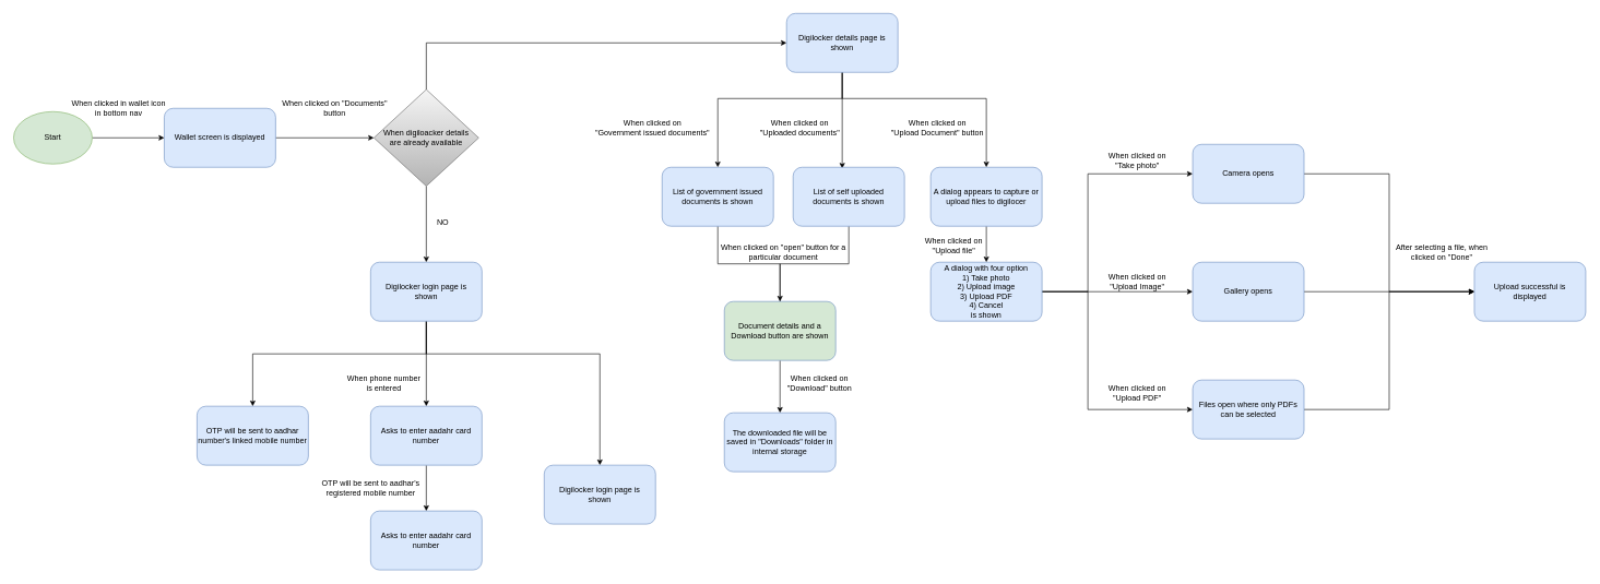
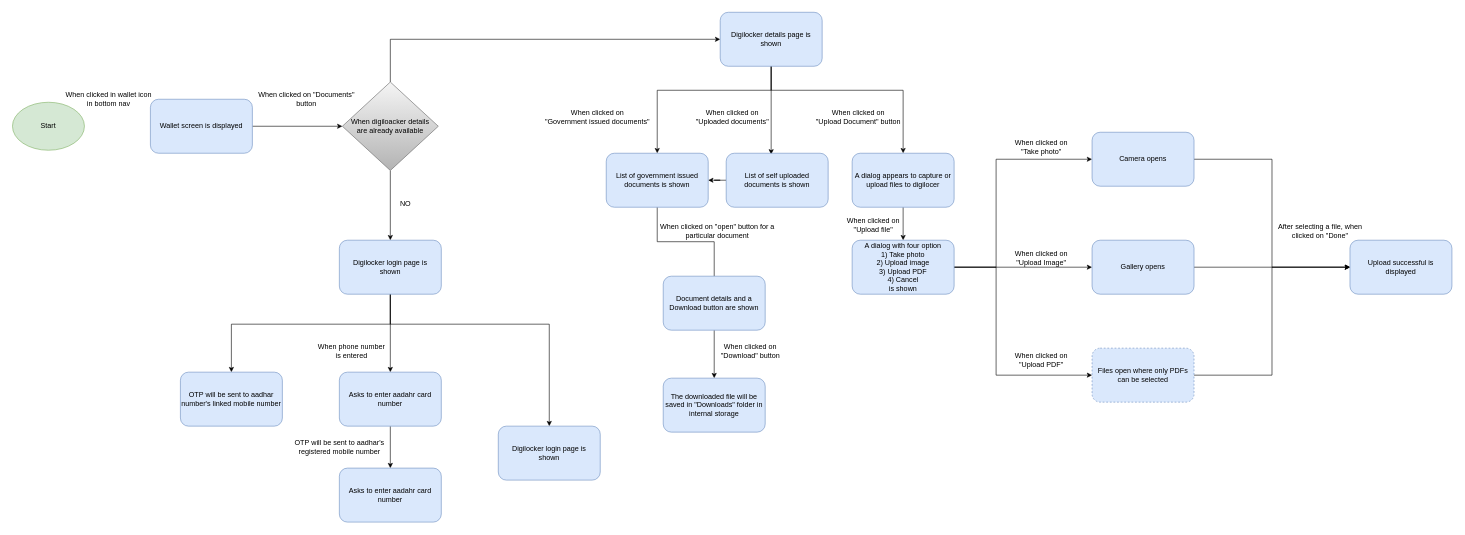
  <mxCell id="0" />
  <mxCell id="1" parent="0" />
- <mxCell id="2" style="edgeStyle=orthogonalEdgeStyle;rounded=0;orthogonalLoop=1;jettySize=auto;html=1;" edge="1" parent="1" source="3" target="5"><mxGeometry relative="1" as="geometry" /></mxCell>
  <mxCell id="3" value="Start" style="ellipse;whiteSpace=wrap;html=1;fillColor=#d5e8d4;strokeColor=#82b366;" vertex="1" parent="1"><mxGeometry x="20" y="170" width="120" height="80" as="geometry" /></mxCell>
  <mxCell id="4" style="edgeStyle=orthogonalEdgeStyle;rounded=0;orthogonalLoop=1;jettySize=auto;html=1;exitX=1;exitY=0.5;exitDx=0;exitDy=0;entryX=0;entryY=0.5;entryDx=0;entryDy=0;" edge="1" parent="1" source="5" target="9"><mxGeometry relative="1" as="geometry" /></mxCell>
  <mxCell id="5" value="Wallet screen is displayed" style="rounded=1;whiteSpace=wrap;html=1;fillColor=#dae8fc;strokeColor=#6c8ebf;" vertex="1" parent="1"><mxGeometry x="250" y="165" width="170" height="90" as="geometry" /></mxCell>
  <mxCell id="6" value="&lt;div&gt;When clicked in wallet icon &lt;br&gt;&lt;/div&gt;&lt;div&gt;in bottom nav&lt;/div&gt;" style="text;html=1;align=center;verticalAlign=middle;resizable=0;points=[];autosize=1;" vertex="1" parent="1"><mxGeometry x="100" y="150" width="160" height="30" as="geometry" /></mxCell>
  <mxCell id="7" style="edgeStyle=orthogonalEdgeStyle;rounded=0;orthogonalLoop=1;jettySize=auto;html=1;exitX=0.5;exitY=0;exitDx=0;exitDy=0;entryX=0;entryY=0.5;entryDx=0;entryDy=0;" edge="1" parent="1" source="9" target="13"><mxGeometry relative="1" as="geometry" /></mxCell>
  <mxCell id="8" style="edgeStyle=orthogonalEdgeStyle;rounded=0;orthogonalLoop=1;jettySize=auto;html=1;exitX=0.5;exitY=1;exitDx=0;exitDy=0;entryX=0.5;entryY=0;entryDx=0;entryDy=0;" edge="1" parent="1" source="9" target="18"><mxGeometry relative="1" as="geometry" /></mxCell>
  <mxCell id="9" value="&lt;div&gt;When digiloacker details&lt;/div&gt;&lt;div&gt; are already available&lt;/div&gt;" style="rhombus;whiteSpace=wrap;html=1;gradientColor=#b3b3b3;fillColor=#f5f5f5;strokeColor=#666666;" vertex="1" parent="1"><mxGeometry x="570" y="136.25" width="160" height="147.5" as="geometry" /></mxCell>
  <mxCell id="10" style="edgeStyle=orthogonalEdgeStyle;rounded=0;orthogonalLoop=1;jettySize=auto;html=1;entryX=0.5;entryY=0;entryDx=0;entryDy=0;" edge="1" parent="1" source="13" target="23"><mxGeometry relative="1" as="geometry"><Array as="points"><mxPoint x="1285" y="150" /><mxPoint x="1095" y="150" /></Array></mxGeometry></mxCell>
  <mxCell id="11" style="edgeStyle=orthogonalEdgeStyle;rounded=0;orthogonalLoop=1;jettySize=auto;html=1;entryX=0.441;entryY=0.022;entryDx=0;entryDy=0;entryPerimeter=0;" edge="1" parent="1" source="13" target="25"><mxGeometry relative="1" as="geometry" /></mxCell>
  <mxCell id="12" style="edgeStyle=orthogonalEdgeStyle;rounded=0;orthogonalLoop=1;jettySize=auto;html=1;" edge="1" parent="1" source="13" target="21"><mxGeometry relative="1" as="geometry"><Array as="points"><mxPoint x="1285" y="150" /><mxPoint x="1505" y="150" /></Array></mxGeometry></mxCell>
  <mxCell id="13" value="Digilocker details page is shown" style="rounded=1;whiteSpace=wrap;html=1;fillColor=#dae8fc;strokeColor=#6c8ebf;" vertex="1" parent="1"><mxGeometry x="1200" y="20" width="170" height="90" as="geometry" /></mxCell>
  <mxCell id="14" value="&lt;div&gt;When clicked on &quot;Documents&quot; &lt;br&gt;&lt;/div&gt;&lt;div&gt;button&lt;/div&gt;" style="text;html=1;align=center;verticalAlign=middle;resizable=0;points=[];autosize=1;" vertex="1" parent="1"><mxGeometry x="420" y="150" width="180" height="30" as="geometry" /></mxCell>
  <mxCell id="15" style="edgeStyle=orthogonalEdgeStyle;rounded=0;orthogonalLoop=1;jettySize=auto;html=1;exitX=0.5;exitY=1;exitDx=0;exitDy=0;" edge="1" parent="1" source="18" target="52"><mxGeometry relative="1" as="geometry" /></mxCell>
  <mxCell id="16" style="edgeStyle=orthogonalEdgeStyle;rounded=0;orthogonalLoop=1;jettySize=auto;html=1;exitX=0.5;exitY=1;exitDx=0;exitDy=0;entryX=0.5;entryY=0;entryDx=0;entryDy=0;" edge="1" parent="1" source="18" target="50"><mxGeometry relative="1" as="geometry"><Array as="points"><mxPoint x="650" y="540" /><mxPoint x="385" y="540" /></Array></mxGeometry></mxCell>
  <mxCell id="17" style="edgeStyle=orthogonalEdgeStyle;rounded=0;orthogonalLoop=1;jettySize=auto;html=1;entryX=0.5;entryY=0;entryDx=0;entryDy=0;" edge="1" parent="1" source="18" target="53"><mxGeometry relative="1" as="geometry"><Array as="points"><mxPoint x="650" y="540" /><mxPoint x="915" y="540" /></Array></mxGeometry></mxCell>
  <mxCell id="18" value="&lt;div&gt;Digilocker login page is &lt;br&gt;&lt;/div&gt;&lt;div&gt;shown&lt;/div&gt;" style="rounded=1;whiteSpace=wrap;html=1;fillColor=#dae8fc;strokeColor=#6c8ebf;" vertex="1" parent="1"><mxGeometry x="565" y="400" width="170" height="90" as="geometry" /></mxCell>
  <mxCell id="19" value="&lt;div&gt;NO&lt;/div&gt;" style="text;html=1;align=center;verticalAlign=middle;resizable=0;points=[];autosize=1;" vertex="1" parent="1"><mxGeometry x="660" y="330" width="30" height="20" as="geometry" /></mxCell>
  <mxCell id="20" style="edgeStyle=orthogonalEdgeStyle;rounded=0;orthogonalLoop=1;jettySize=auto;html=1;exitX=0.5;exitY=1;exitDx=0;exitDy=0;" edge="1" parent="1" source="21" target="37"><mxGeometry relative="1" as="geometry" /></mxCell>
  <mxCell id="21" value="A dialog appears to capture or upload files to digilocer" style="rounded=1;whiteSpace=wrap;html=1;fillColor=#dae8fc;strokeColor=#6c8ebf;" vertex="1" parent="1"><mxGeometry x="1420" y="255" width="170" height="90" as="geometry" /></mxCell>
  <mxCell id="22" style="edgeStyle=orthogonalEdgeStyle;rounded=0;orthogonalLoop=1;jettySize=auto;html=1;entryX=0.5;entryY=0;entryDx=0;entryDy=0;endArrow=none;" edge="1" parent="1" source="23" target="30"><mxGeometry relative="1" as="geometry" /></mxCell>
  <mxCell id="23" value="List of government issued documents is shown" style="rounded=1;whiteSpace=wrap;html=1;fillColor=#dae8fc;strokeColor=#6c8ebf;" vertex="1" parent="1"><mxGeometry x="1010" y="255" width="170" height="90" as="geometry" /></mxCell>
- <mxCell id="24" style="edgeStyle=orthogonalEdgeStyle;rounded=0;orthogonalLoop=1;jettySize=auto;html=1;entryX=0.5;entryY=0;entryDx=0;entryDy=0;" edge="1" parent="1" source="25" target="30"><mxGeometry relative="1" as="geometry" /></mxCell>
+ <mxCell id="24" style="edgeStyle=orthogonalEdgeStyle;rounded=0;orthogonalLoop=1;jettySize=auto;html=1;" edge="1" parent="1" source="25" target="23"><mxGeometry relative="1" as="geometry" /></mxCell>
  <mxCell id="25" value="List of self uploaded documents is shown" style="rounded=1;whiteSpace=wrap;html=1;fillColor=#dae8fc;strokeColor=#6c8ebf;" vertex="1" parent="1"><mxGeometry x="1210" y="255" width="170" height="90" as="geometry" /></mxCell>
  <mxCell id="26" value="&lt;div&gt;When clicked on&lt;/div&gt;&lt;div&gt; &quot;Government issued documents&quot;&lt;/div&gt;" style="text;html=1;align=center;verticalAlign=middle;resizable=0;points=[];autosize=1;" vertex="1" parent="1"><mxGeometry x="900" y="180" width="190" height="30" as="geometry" /></mxCell>
  <mxCell id="27" value="&lt;div&gt;When clicked on &lt;br&gt;&lt;/div&gt;&lt;div&gt;&quot;Uploaded documents&quot;&lt;br&gt;&lt;/div&gt;" style="text;html=1;align=center;verticalAlign=middle;resizable=0;points=[];autosize=1;" vertex="1" parent="1"><mxGeometry x="1150" y="180" width="140" height="30" as="geometry" /></mxCell>
  <mxCell id="28" value="&lt;div&gt;When clicked on&lt;/div&gt;&lt;div&gt;&quot;Upload Document&quot; button&lt;br&gt;&lt;/div&gt;" style="text;html=1;align=center;verticalAlign=middle;resizable=0;points=[];autosize=1;" vertex="1" parent="1"><mxGeometry x="1350" y="180" width="160" height="30" as="geometry" /></mxCell>
  <mxCell id="29" style="edgeStyle=orthogonalEdgeStyle;rounded=0;orthogonalLoop=1;jettySize=auto;html=1;entryX=0.5;entryY=0;entryDx=0;entryDy=0;" edge="1" parent="1" source="30" target="32"><mxGeometry relative="1" as="geometry" /></mxCell>
- <mxCell id="30" value="Document details and a Download button are shown" style="rounded=1;whiteSpace=wrap;html=1;fillColor=#d5e8d4;strokeColor=#6c8ebf;" vertex="1" parent="1"><mxGeometry x="1105" y="460" width="170" height="90" as="geometry" /></mxCell>
+ <mxCell id="30" value="Document details and a Download button are shown" style="rounded=1;whiteSpace=wrap;html=1;fillColor=#dae8fc;strokeColor=#6c8ebf;" vertex="1" parent="1"><mxGeometry x="1105" y="460" width="170" height="90" as="geometry" /></mxCell>
  <mxCell id="31" value="&lt;div&gt;When clicked on &quot;open&quot; button for a &lt;br&gt;&lt;/div&gt;&lt;div&gt;particular document&lt;/div&gt;" style="text;html=1;align=center;verticalAlign=middle;resizable=0;points=[];autosize=1;" vertex="1" parent="1"><mxGeometry x="1090" y="370" width="210" height="30" as="geometry" /></mxCell>
  <mxCell id="32" value="The downloaded file will be saved in &quot;Downloads&quot; folder in internal storage" style="rounded=1;whiteSpace=wrap;html=1;fillColor=#dae8fc;strokeColor=#6c8ebf;" vertex="1" parent="1"><mxGeometry x="1105" y="630" width="170" height="90" as="geometry" /></mxCell>
  <mxCell id="33" value="&lt;div&gt;When clicked on &lt;br&gt;&lt;/div&gt;&lt;div&gt;&quot;Download&quot; button&lt;/div&gt;" style="text;html=1;align=center;verticalAlign=middle;resizable=0;points=[];autosize=1;" vertex="1" parent="1"><mxGeometry x="1190" y="570" width="120" height="30" as="geometry" /></mxCell>
  <mxCell id="34" style="edgeStyle=orthogonalEdgeStyle;rounded=0;orthogonalLoop=1;jettySize=auto;html=1;entryX=0;entryY=0.5;entryDx=0;entryDy=0;" edge="1" parent="1" source="37" target="44"><mxGeometry relative="1" as="geometry"><Array as="points"><mxPoint x="1660" y="445" /><mxPoint x="1660" y="625" /></Array></mxGeometry></mxCell>
  <mxCell id="35" style="edgeStyle=orthogonalEdgeStyle;rounded=0;orthogonalLoop=1;jettySize=auto;html=1;" edge="1" parent="1" source="37" target="42"><mxGeometry relative="1" as="geometry" /></mxCell>
  <mxCell id="36" style="edgeStyle=orthogonalEdgeStyle;rounded=0;orthogonalLoop=1;jettySize=auto;html=1;entryX=0;entryY=0.5;entryDx=0;entryDy=0;" edge="1" parent="1" source="37" target="40"><mxGeometry relative="1" as="geometry"><Array as="points"><mxPoint x="1660" y="445" /><mxPoint x="1660" y="265" /></Array></mxGeometry></mxCell>
  <mxCell id="37" value="&lt;div&gt;A dialog with four option&lt;/div&gt;&lt;div&gt;1) Take photo&lt;/div&gt;&lt;div&gt;2) Upload image&lt;/div&gt;&lt;div&gt;3) Upload PDF&lt;/div&gt;&lt;div&gt;4) Cancel&lt;/div&gt;&lt;div&gt;is shown&lt;br&gt;&lt;/div&gt;" style="rounded=1;whiteSpace=wrap;html=1;fillColor=#dae8fc;strokeColor=#6c8ebf;" vertex="1" parent="1"><mxGeometry x="1420" y="400" width="170" height="90" as="geometry" /></mxCell>
  <mxCell id="38" value="&lt;div&gt;When clicked on &lt;br&gt;&lt;/div&gt;&lt;div&gt;&quot;Upload file&quot;&lt;/div&gt;" style="text;html=1;align=center;verticalAlign=middle;resizable=0;points=[];autosize=1;" vertex="1" parent="1"><mxGeometry x="1400" y="360" width="110" height="30" as="geometry" /></mxCell>
  <mxCell id="39" style="edgeStyle=orthogonalEdgeStyle;rounded=0;orthogonalLoop=1;jettySize=auto;html=1;entryX=0;entryY=0.5;entryDx=0;entryDy=0;" edge="1" parent="1" source="40" target="48"><mxGeometry relative="1" as="geometry" /></mxCell>
  <mxCell id="40" value="Camera opens" style="rounded=1;whiteSpace=wrap;html=1;fillColor=#dae8fc;strokeColor=#6c8ebf;" vertex="1" parent="1"><mxGeometry x="1820" y="220" width="170" height="90" as="geometry" /></mxCell>
  <mxCell id="41" style="edgeStyle=orthogonalEdgeStyle;rounded=0;orthogonalLoop=1;jettySize=auto;html=1;" edge="1" parent="1" source="42" target="48"><mxGeometry relative="1" as="geometry" /></mxCell>
  <mxCell id="42" value="Gallery opens" style="rounded=1;whiteSpace=wrap;html=1;fillColor=#dae8fc;strokeColor=#6c8ebf;" vertex="1" parent="1"><mxGeometry x="1820" y="400" width="170" height="90" as="geometry" /></mxCell>
  <mxCell id="43" style="edgeStyle=orthogonalEdgeStyle;rounded=0;orthogonalLoop=1;jettySize=auto;html=1;entryX=0;entryY=0.5;entryDx=0;entryDy=0;" edge="1" parent="1" source="44" target="48"><mxGeometry relative="1" as="geometry" /></mxCell>
- <mxCell id="44" value="Files open where only PDFs can be selected" style="rounded=1;whiteSpace=wrap;html=1;fillColor=#dae8fc;strokeColor=#6c8ebf;" vertex="1" parent="1"><mxGeometry x="1820" y="580" width="170" height="90" as="geometry" /></mxCell>
+ <mxCell id="44" value="Files open where only PDFs can be selected" style="rounded=1;whiteSpace=wrap;html=1;fillColor=#dae8fc;strokeColor=#6c8ebf;dashed=1;" vertex="1" parent="1"><mxGeometry x="1820" y="580" width="170" height="90" as="geometry" /></mxCell>
  <mxCell id="45" value="&lt;div&gt;When clicked on &lt;br&gt;&lt;/div&gt;&lt;div&gt;&quot;Take photo&quot;&lt;/div&gt;" style="text;html=1;align=center;verticalAlign=middle;resizable=0;points=[];autosize=1;" vertex="1" parent="1"><mxGeometry x="1680" y="230" width="110" height="30" as="geometry" /></mxCell>
  <mxCell id="46" value="&lt;div&gt;When clicked on &lt;br&gt;&lt;/div&gt;&lt;div&gt;&quot;Upload Image&quot;&lt;/div&gt;" style="text;html=1;align=center;verticalAlign=middle;resizable=0;points=[];autosize=1;" vertex="1" parent="1"><mxGeometry x="1680" y="415" width="110" height="30" as="geometry" /></mxCell>
  <mxCell id="47" value="&lt;div&gt;When clicked on &lt;br&gt;&lt;/div&gt;&lt;div&gt;&quot;Upload PDF&quot;&lt;/div&gt;" style="text;html=1;align=center;verticalAlign=middle;resizable=0;points=[];autosize=1;" vertex="1" parent="1"><mxGeometry x="1680" y="585" width="110" height="30" as="geometry" /></mxCell>
  <mxCell id="48" value="&lt;div&gt;Upload successful is &lt;br&gt;&lt;/div&gt;&lt;div&gt;displayed&lt;/div&gt;" style="rounded=1;whiteSpace=wrap;html=1;fillColor=#dae8fc;strokeColor=#6c8ebf;" vertex="1" parent="1"><mxGeometry x="2250" y="400" width="170" height="90" as="geometry" /></mxCell>
  <mxCell id="49" value="&lt;div&gt;After selecting a file, when &lt;br&gt;&lt;/div&gt;&lt;div&gt;clicked on &quot;Done&quot;&lt;/div&gt;" style="text;html=1;align=center;verticalAlign=middle;resizable=0;points=[];autosize=1;" vertex="1" parent="1"><mxGeometry x="2120" y="370" width="160" height="30" as="geometry" /></mxCell>
  <mxCell id="50" value="OTP will be sent to aadhar number's linked mobile number" style="rounded=1;whiteSpace=wrap;html=1;fillColor=#dae8fc;strokeColor=#6c8ebf;" vertex="1" parent="1"><mxGeometry x="300" y="620" width="170" height="90" as="geometry" /></mxCell>
  <mxCell id="51" style="edgeStyle=orthogonalEdgeStyle;rounded=0;orthogonalLoop=1;jettySize=auto;html=1;entryX=0.5;entryY=0;entryDx=0;entryDy=0;" edge="1" parent="1" source="52" target="55"><mxGeometry relative="1" as="geometry" /></mxCell>
  <mxCell id="52" value="Asks to enter aadahr card number" style="rounded=1;whiteSpace=wrap;html=1;fillColor=#dae8fc;strokeColor=#6c8ebf;" vertex="1" parent="1"><mxGeometry x="565" y="620" width="170" height="90" as="geometry" /></mxCell>
  <mxCell id="53" value="&lt;div&gt;Digilocker login page is &lt;br&gt;&lt;/div&gt;&lt;div&gt;shown&lt;/div&gt;" style="rounded=1;whiteSpace=wrap;html=1;fillColor=#dae8fc;strokeColor=#6c8ebf;" vertex="1" parent="1"><mxGeometry x="830" y="710" width="170" height="90" as="geometry" /></mxCell>
  <mxCell id="54" value="&lt;div&gt;When phone number &lt;br&gt;&lt;/div&gt;&lt;div&gt;is entered&lt;/div&gt;" style="text;html=1;align=center;verticalAlign=middle;resizable=0;points=[];autosize=1;" vertex="1" parent="1"><mxGeometry x="520" y="570" width="130" height="30" as="geometry" /></mxCell>
  <mxCell id="55" value="Asks to enter aadahr card number" style="rounded=1;whiteSpace=wrap;html=1;fillColor=#dae8fc;strokeColor=#6c8ebf;" vertex="1" parent="1"><mxGeometry x="565" y="780" width="170" height="90" as="geometry" /></mxCell>
  <mxCell id="56" value="&lt;div&gt;OTP will be sent to aadhar's &lt;br&gt;&lt;/div&gt;&lt;div&gt;registered mobile number &lt;/div&gt;" style="text;html=1;align=center;verticalAlign=middle;resizable=0;points=[];autosize=1;" vertex="1" parent="1"><mxGeometry x="480" y="730" width="170" height="30" as="geometry" /></mxCell>
